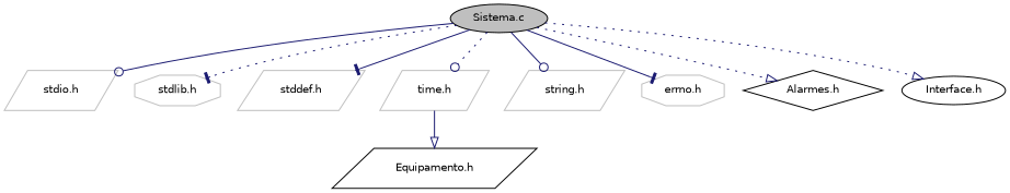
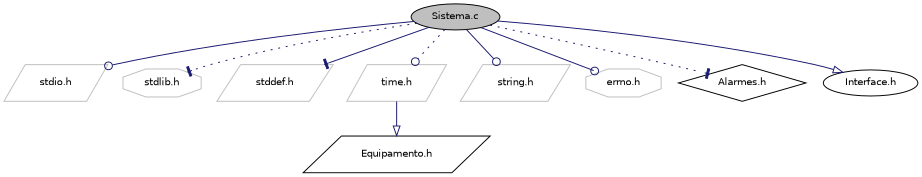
  digraph {
    node [color=grey75 fillcolor=white fontname=Helvetica fontsize=10 shape=parallelogram style=filled]
    edge [arrowhead=odot color=midnightblue fontname=Helvetica fontsize=10 labelfontname=Helvetica labelfontsize=10 style=solid]
    n1 [color=black fillcolor=grey75 fontcolor=black height=0.2 label="Sistema.c" shape=ellipse width=0.4]
    n2 [height=0.2 label="stdio.h" width=0.4]
    n3 [height=0.2 label="stdlib.h" shape=octagon width=0.4]
    n4 [height=0.2 label="stddef.h" width=0.4]
    n5 [height=0.2 label="time.h" width=0.4]
    n6 [height=0.2 label="string.h" width=0.4]
    n7 [height=0.2 label="errno.h" shape=octagon width=0.4]
    n8 [color=black height=0.2 label="Alarmes.h" shape=diamond width=0.4]
    n9 [color=black height=0.2 label="Interface.h" shape=ellipse width=0.4]
    n10 [color=black height=0.2 label="Equipamento.h" width=0.4]
    n1 -> n2
    n1 -> n3 [arrowhead=tee style=dotted]
    n1 -> n4 [arrowhead=tee]
    n1 -> n5 [style=dotted]
    n1 -> n6
-   n1 -> n7 [arrowhead=tee]
-   n1 -> n8 [arrowhead=onormal style=dotted]
-   n1 -> n9 [arrowhead=onormal style=dotted]
+   n1 -> n7
+   n1 -> n8 [arrowhead=tee style=dotted]
+   n1 -> n9 [arrowhead=onormal]
    n5 -> n10 [arrowhead=onormal]
  }
